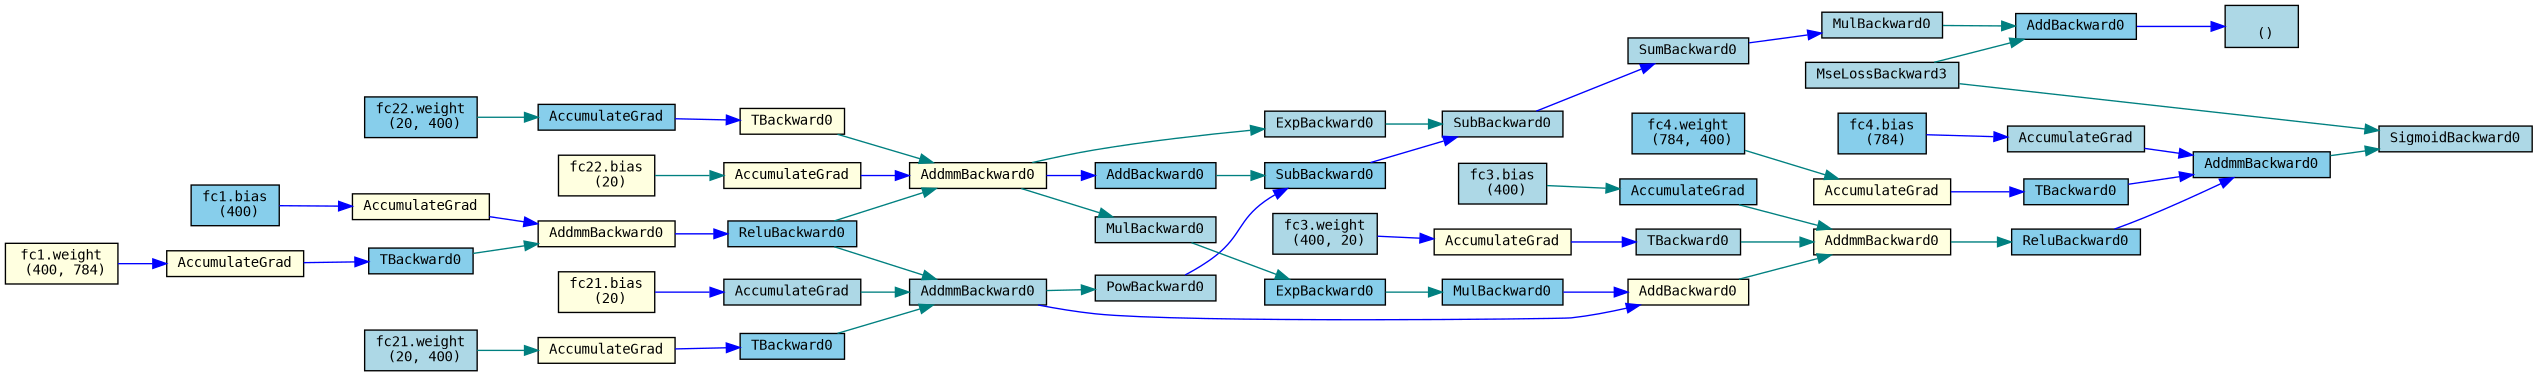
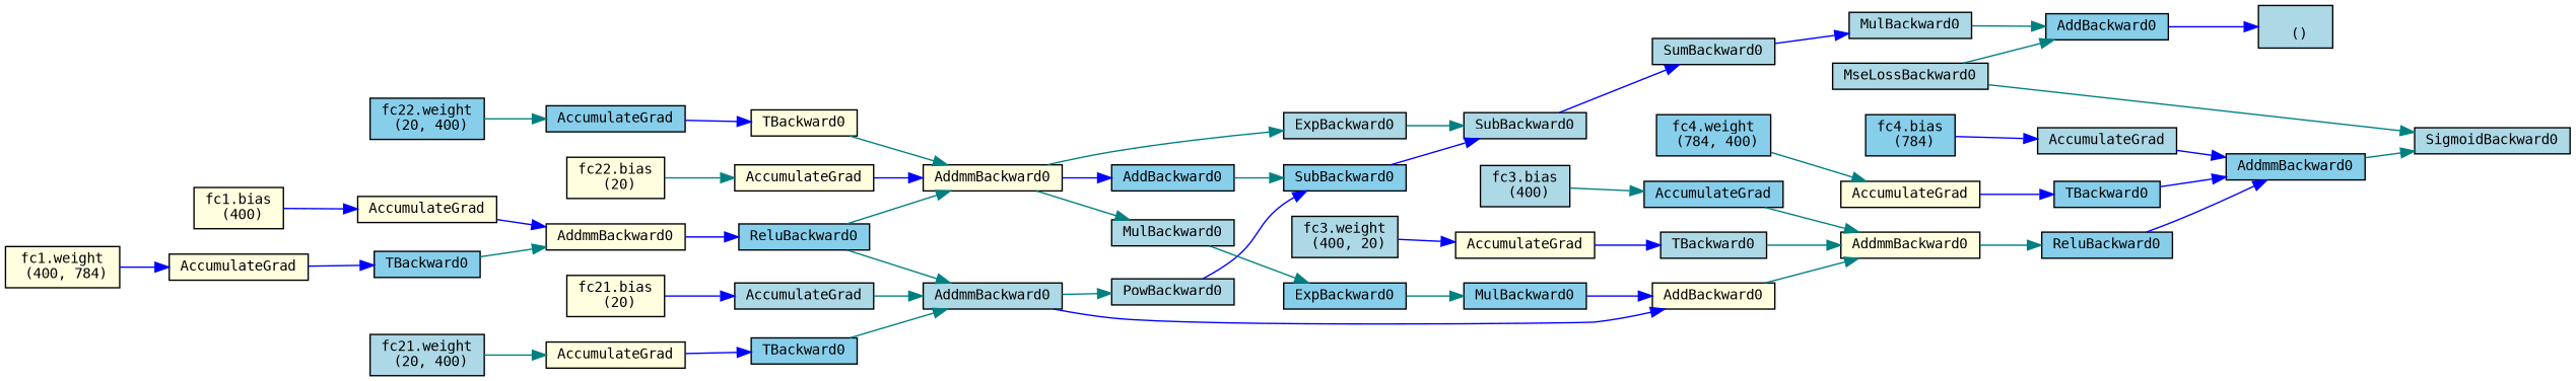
  digraph {
    rankdir=LR
    node [align=left fillcolor=skyblue fontname=monospace fontsize=10 ranksep=0.1 shape=box style=filled]
    edge [color=teal]
    n1 [fillcolor=lightblue height=0.2 label="\n ()"]
    n2 [height=0.2 label=AddBackward0]
-   n3 [fillcolor=lightblue height=0.2 label=MseLossBackward3]
+   n3 [fillcolor=lightblue height=0.2 label=MseLossBackward0]
    n4 [fillcolor=lightblue height=0.2 label=SigmoidBackward0]
    n5 [height=0.2 label=AddmmBackward0]
    n6 [fillcolor=lightblue height=0.2 label=AccumulateGrad]
    n7 [height=0.2 label="fc4.bias\n (784)"]
    n8 [height=0.2 label=ReluBackward0]
    n9 [fillcolor=lightyellow height=0.2 label=AddmmBackward0]
    n10 [height=0.2 label=AccumulateGrad]
    n11 [fillcolor=lightblue height=0.2 label="fc3.bias\n (400)"]
    n12 [fillcolor=lightyellow height=0.2 label=AddBackward0]
    n13 [fillcolor=lightblue height=0.2 label=AddmmBackward0]
    n14 [fillcolor=lightblue height=0.2 label=PowBackward0]
    n15 [height=0.2 label=SubBackward0]
    n16 [fillcolor=lightblue height=0.2 label=AccumulateGrad]
    n17 [fillcolor=lightyellow height=0.2 label="fc21.bias\n (20)"]
    n18 [height=0.2 label=ReluBackward0]
    n19 [fillcolor=lightyellow height=0.2 label=AddmmBackward0]
    n20 [fillcolor=lightblue height=0.2 label=MulBackward0]
    n21 [height=0.2 label=AddBackward0]
    n22 [fillcolor=lightblue height=0.2 label=ExpBackward0]
    n23 [fillcolor=lightyellow height=0.2 label=AddmmBackward0]
    n24 [fillcolor=lightyellow height=0.2 label=AccumulateGrad]
-   n25 [height=0.2 label="fc1.bias\n (400)"]
+   n25 [fillcolor=lightyellow height=0.2 label="fc1.bias\n (400)"]
    n26 [height=0.2 label=TBackward0]
    n27 [fillcolor=lightyellow height=0.2 label=AccumulateGrad]
    n28 [fillcolor=lightyellow height=0.2 label="fc1.weight\n (400, 784)"]
    n29 [height=0.2 label=TBackward0]
    n30 [fillcolor=lightyellow height=0.2 label=AccumulateGrad]
    n31 [fillcolor=lightblue height=0.2 label="fc21.weight\n (20, 400)"]
    n32 [height=0.2 label=MulBackward0]
    n33 [height=0.2 label=ExpBackward0]
    n34 [fillcolor=lightblue height=0.2 label=SubBackward0]
    n35 [fillcolor=lightyellow height=0.2 label=AccumulateGrad]
    n36 [fillcolor=lightyellow height=0.2 label="fc22.bias\n (20)"]
    n37 [fillcolor=lightyellow height=0.2 label=TBackward0]
    n38 [height=0.2 label=AccumulateGrad]
    n39 [height=0.2 label="fc22.weight\n (20, 400)"]
    n40 [fillcolor=lightblue height=0.2 label=TBackward0]
    n41 [fillcolor=lightyellow height=0.2 label=AccumulateGrad]
    n42 [fillcolor=lightblue height=0.2 label="fc3.weight\n (400, 20)"]
    n43 [height=0.2 label=TBackward0]
    n44 [fillcolor=lightyellow height=0.2 label=AccumulateGrad]
    n45 [height=0.2 label="fc4.weight\n (784, 400)"]
    n46 [fillcolor=lightblue height=0.2 label=MulBackward0]
    n47 [fillcolor=lightblue height=0.2 label=SumBackward0]
    n2 -> n1 [color=blue]
    n3 -> n2
    n3 -> n4
    n5 -> n4
    n6 -> n5 [color=blue]
    n7 -> n6 [color=blue]
    n8 -> n5 [color=blue]
    n9 -> n8
    n10 -> n9
    n11 -> n10
    n12 -> n9
    n13 -> n12 [color=blue]
    n13 -> n14
    n14 -> n15 [color=blue]
    n15 -> n34 [color=blue]
    n16 -> n13
    n17 -> n16 [color=blue]
    n18 -> n13
    n18 -> n19
    n19 -> n20
    n19 -> n21 [color=blue]
    n19 -> n22
    n20 -> n33
    n21 -> n15
    n22 -> n34
    n23 -> n18 [color=blue]
    n24 -> n23 [color=blue]
    n25 -> n24 [color=blue]
    n26 -> n23
    n27 -> n26 [color=blue]
    n28 -> n27 [color=blue]
    n29 -> n13
    n30 -> n29 [color=blue]
    n31 -> n30
    n32 -> n12 [color=blue]
    n33 -> n32
    n34 -> n47 [color=blue]
    n35 -> n19 [color=blue]
    n36 -> n35
    n37 -> n19
    n38 -> n37 [color=blue]
    n39 -> n38
    n40 -> n9
    n41 -> n40 [color=blue]
    n42 -> n41 [color=blue]
    n43 -> n5 [color=blue]
    n44 -> n43 [color=blue]
    n45 -> n44
    n46 -> n2
    n47 -> n46 [color=blue]
  }
